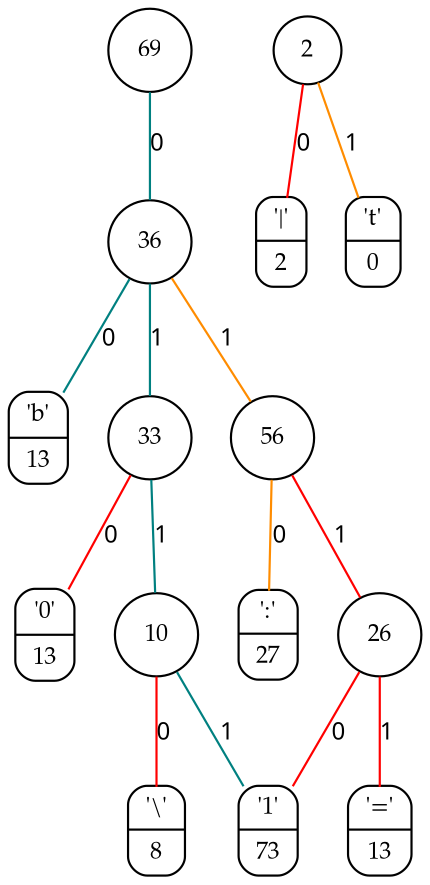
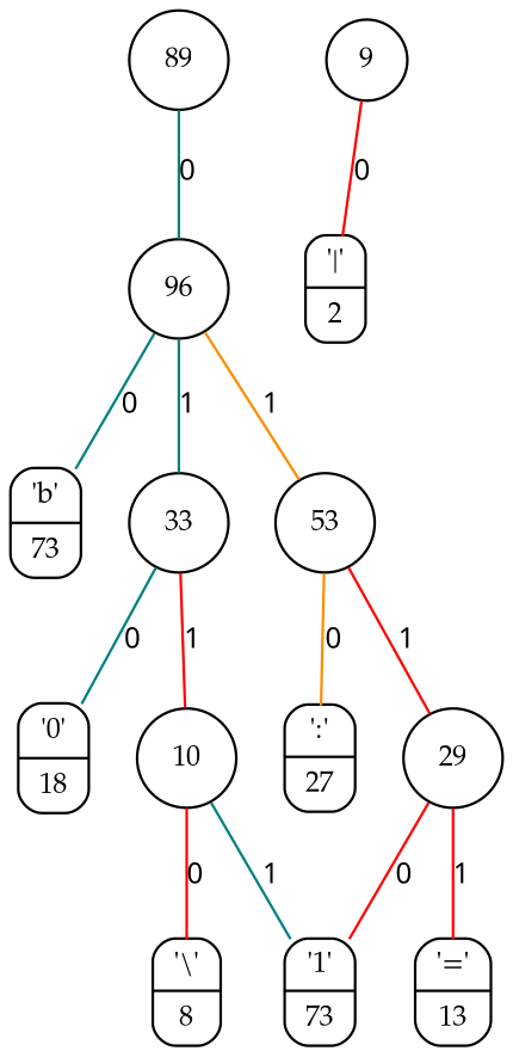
  digraph {
    compound=true
    fontname=Palatino
    fontsize=11
    node [fontname=Palatino fontsize=11 shape=record style=rounded]
    edge [color=red dir=none fontname="Palatino sans serif" fontsize=11]
-   n1 [height=0.15 label="{'0' | 13}" width=0.15]
+   n1 [height=0.15 label="{'0' | 18}" width=0.15]
    n2 [height=0.15 label="{'1' | 73}" width=0.15]
    n3 [height=0.15 label="{':' | 27}" width=0.15]
    n4 [height=0.15 label="{'\|' | 2}" width=0.15]
    n5 [height=0.15 label="{'=' | 13}" width=0.15]
    n6 [height=0.15 label="{'\\' | 8}" width=0.15]
-   n7 [height=0.15 label="{'b' | 13}" width=0.15]
-   n8 [height=0.15 label="{'t' | 0}" width=0.15]
-   n9 [height=0.15 label=2 shape=circle width=0.15 style=""]
+   n7 [height=0.15 label="{'b' | 73}" width=0.15]
+   n9 [height=0.15 label=9 shape=circle width=0.15 style=""]
    n10 [height=0.15 label=10 shape=circle width=0.15 style=""]
    n11 [height=0.15 label=33 shape=circle width=0.15 style=""]
-   n12 [height=0.15 label=26 shape=circle width=0.15 style=""]
-   n13 [height=0.15 label=36 shape=circle width=0.15 style=""]
-   n14 [height=0.15 label=56 shape=circle width=0.15 style=""]
-   n15 [height=0.15 label=69 shape=circle width=0.15 style=""]
+   n12 [height=0.15 label=29 shape=circle width=0.15 style=""]
+   n13 [height=0.15 label=96 shape=circle width=0.15 style=""]
+   n14 [height=0.15 label=53 shape=circle width=0.15 style=""]
+   n15 [height=0.15 label=89 shape=circle width=0.15 style=""]
    n9 -> n4 [label=0]
-   n9 -> n8 [color=darkorange label=1]
    n10 -> n2 [color=teal label=1]
    n10 -> n6 [label=0]
-   n11 -> n1 [label=0]
-   n11 -> n10 [color=teal label=1]
+   n11 -> n1 [color=teal label=0]
+   n11 -> n10 [label=1]
    n12 -> n2 [label=0]
    n12 -> n5 [label=1]
    n13 -> n7 [color=teal label=0]
    n13 -> n11 [color=teal label=1]
    n13 -> n14 [color=darkorange label=1]
    n14 -> n3 [color=darkorange label=0]
    n14 -> n12 [label=1]
    n15 -> n13 [color=teal label=0]
  }
